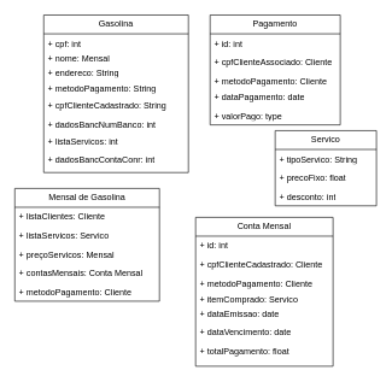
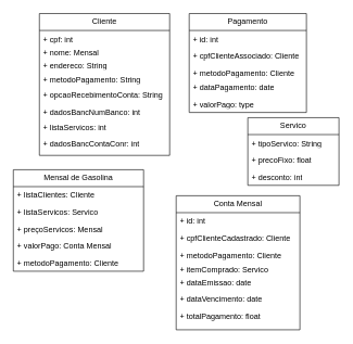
  <mxCell id="0" />
  <mxCell id="1" parent="0" />
  <mxCell id="2" value="Mensal de Gasolina" style="swimlane;fontStyle=0;childLayout=stackLayout;horizontal=1;startSize=26;fillColor=none;horizontalStack=0;resizeParent=1;resizeParentMax=0;resizeLast=0;collapsible=1;marginBottom=0;whiteSpace=wrap;html=1;" parent="1" vertex="1"><mxGeometry x="20" y="260" width="200" height="156" as="geometry" /></mxCell>
  <mxCell id="3" value="+ listaClientes: Cliente" style="text;strokeColor=none;fillColor=none;align=left;verticalAlign=top;spacingLeft=4;spacingRight=4;overflow=hidden;rotatable=0;points=[[0,0.5],[1,0.5]];portConstraint=eastwest;whiteSpace=wrap;html=1;" parent="2" vertex="1"><mxGeometry y="26" width="200" height="26" as="geometry" /></mxCell>
  <mxCell id="4" value="+ listaServicos: Servico" style="text;strokeColor=none;fillColor=none;align=left;verticalAlign=top;spacingLeft=4;spacingRight=4;overflow=hidden;rotatable=0;points=[[0,0.5],[1,0.5]];portConstraint=eastwest;whiteSpace=wrap;html=1;" parent="2" vertex="1"><mxGeometry y="52" width="200" height="26" as="geometry" /></mxCell>
  <mxCell id="5" value="+ preçoServicos: Mensal" style="text;strokeColor=none;fillColor=none;align=left;verticalAlign=top;spacingLeft=4;spacingRight=4;overflow=hidden;rotatable=0;points=[[0,0.5],[1,0.5]];portConstraint=eastwest;whiteSpace=wrap;html=1;" parent="2" vertex="1"><mxGeometry y="78" width="200" height="26" as="geometry" /></mxCell>
- <mxCell id="6" value="+ contasMensais: Conta Mensal" style="text;strokeColor=none;fillColor=none;align=left;verticalAlign=top;spacingLeft=4;spacingRight=4;overflow=hidden;rotatable=0;points=[[0,0.5],[1,0.5]];portConstraint=eastwest;whiteSpace=wrap;html=1;" parent="2" vertex="1"><mxGeometry y="104" width="200" height="26" as="geometry" /></mxCell>
+ <mxCell id="6" value="+ valorPago: Conta Mensal" style="text;strokeColor=none;fillColor=none;align=left;verticalAlign=top;spacingLeft=4;spacingRight=4;overflow=hidden;rotatable=0;points=[[0,0.5],[1,0.5]];portConstraint=eastwest;whiteSpace=wrap;html=1;" parent="2" vertex="1"><mxGeometry y="104" width="200" height="26" as="geometry" /></mxCell>
  <mxCell id="7" value="+ metodoPagamento: Cliente" style="text;strokeColor=none;fillColor=none;align=left;verticalAlign=top;spacingLeft=4;spacingRight=4;overflow=hidden;rotatable=0;points=[[0,0.5],[1,0.5]];portConstraint=eastwest;whiteSpace=wrap;html=1;" parent="2" vertex="1"><mxGeometry y="130" width="200" height="26" as="geometry" /></mxCell>
  <mxCell id="8" value="Servico" style="swimlane;fontStyle=0;childLayout=stackLayout;horizontal=1;startSize=26;fillColor=none;horizontalStack=0;resizeParent=1;resizeParentMax=0;resizeLast=0;collapsible=1;marginBottom=0;whiteSpace=wrap;html=1;" parent="1" vertex="1"><mxGeometry x="380" y="180" width="140" height="104" as="geometry"><mxRectangle x="400" y="200" width="80" height="30" as="alternateBounds" /></mxGeometry></mxCell>
  <mxCell id="9" value="+ tipoServico: String" style="text;strokeColor=none;fillColor=none;align=left;verticalAlign=top;spacingLeft=4;spacingRight=4;overflow=hidden;rotatable=0;points=[[0,0.5],[1,0.5]];portConstraint=eastwest;whiteSpace=wrap;html=1;" parent="8" vertex="1"><mxGeometry y="26" width="140" height="26" as="geometry" /></mxCell>
  <mxCell id="10" value="+ precoFixo: float" style="text;strokeColor=none;fillColor=none;align=left;verticalAlign=top;spacingLeft=4;spacingRight=4;overflow=hidden;rotatable=0;points=[[0,0.5],[1,0.5]];portConstraint=eastwest;whiteSpace=wrap;html=1;" parent="8" vertex="1"><mxGeometry y="52" width="140" height="26" as="geometry" /></mxCell>
  <mxCell id="11" value="+ desconto: int" style="text;strokeColor=none;fillColor=none;align=left;verticalAlign=top;spacingLeft=4;spacingRight=4;overflow=hidden;rotatable=0;points=[[0,0.5],[1,0.5]];portConstraint=eastwest;whiteSpace=wrap;html=1;" parent="8" vertex="1"><mxGeometry y="78" width="140" height="26" as="geometry" /></mxCell>
- <mxCell id="12" value="Gasolina" style="swimlane;fontStyle=0;childLayout=stackLayout;horizontal=1;startSize=26;fillColor=none;horizontalStack=0;resizeParent=1;resizeParentMax=0;resizeLast=0;collapsible=1;marginBottom=0;whiteSpace=wrap;html=1;" parent="1" vertex="1"><mxGeometry x="60" y="20" width="200" height="218" as="geometry" /></mxCell>
+ <mxCell id="12" value="Cliente" style="swimlane;fontStyle=0;childLayout=stackLayout;horizontal=1;startSize=26;fillColor=none;horizontalStack=0;resizeParent=1;resizeParentMax=0;resizeLast=0;collapsible=1;marginBottom=0;whiteSpace=wrap;html=1;" parent="1" vertex="1"><mxGeometry x="60" y="20" width="200" height="218" as="geometry" /></mxCell>
  <mxCell id="13" value="+ cpf: int" style="text;strokeColor=none;fillColor=none;align=left;verticalAlign=top;spacingLeft=4;spacingRight=4;overflow=hidden;rotatable=0;points=[[0,0.5],[1,0.5]];portConstraint=eastwest;whiteSpace=wrap;html=1;" parent="12" vertex="1"><mxGeometry y="26" width="200" height="20" as="geometry" /></mxCell>
  <mxCell id="14" value="+ nome: Mensal" style="text;strokeColor=none;fillColor=none;align=left;verticalAlign=top;spacingLeft=4;spacingRight=4;overflow=hidden;rotatable=0;points=[[0,0.5],[1,0.5]];portConstraint=eastwest;whiteSpace=wrap;html=1;" parent="12" vertex="1"><mxGeometry y="46" width="200" height="20" as="geometry" /></mxCell>
  <mxCell id="15" value="+ endereco: String" style="text;strokeColor=none;fillColor=none;align=left;verticalAlign=top;spacingLeft=4;spacingRight=4;overflow=hidden;rotatable=0;points=[[0,0.5],[1,0.5]];portConstraint=eastwest;whiteSpace=wrap;html=1;" parent="12" vertex="1"><mxGeometry y="66" width="200" height="22" as="geometry" /></mxCell>
  <mxCell id="16" value="+ metodoPagamento: String" style="text;strokeColor=none;fillColor=none;align=left;verticalAlign=top;spacingLeft=4;spacingRight=4;overflow=hidden;rotatable=0;points=[[0,0.5],[1,0.5]];portConstraint=eastwest;whiteSpace=wrap;html=1;" parent="12" vertex="1"><mxGeometry y="88" width="200" height="24" as="geometry" /></mxCell>
- <mxCell id="17" value="+ cpfClienteCadastrado: String" style="text;strokeColor=none;fillColor=none;align=left;verticalAlign=top;spacingLeft=4;spacingRight=4;overflow=hidden;rotatable=0;points=[[0,0.5],[1,0.5]];portConstraint=eastwest;whiteSpace=wrap;html=1;" parent="12" vertex="1"><mxGeometry y="112" width="200" height="26" as="geometry" /></mxCell>
+ <mxCell id="17" value="+ opcaoRecebimentoConta: String" style="text;strokeColor=none;fillColor=none;align=left;verticalAlign=top;spacingLeft=4;spacingRight=4;overflow=hidden;rotatable=0;points=[[0,0.5],[1,0.5]];portConstraint=eastwest;whiteSpace=wrap;html=1;" parent="12" vertex="1"><mxGeometry y="112" width="200" height="26" as="geometry" /></mxCell>
  <mxCell id="18" value="+ dadosBancNumBanco: int" style="text;strokeColor=none;fillColor=none;align=left;verticalAlign=top;spacingLeft=4;spacingRight=4;overflow=hidden;rotatable=0;points=[[0,0.5],[1,0.5]];portConstraint=eastwest;whiteSpace=wrap;html=1;" parent="12" vertex="1"><mxGeometry y="138" width="200" height="24" as="geometry" /></mxCell>
  <mxCell id="19" value="+ listaServicos: int" style="text;strokeColor=none;fillColor=none;align=left;verticalAlign=top;spacingLeft=4;spacingRight=4;overflow=hidden;rotatable=0;points=[[0,0.5],[1,0.5]];portConstraint=eastwest;whiteSpace=wrap;html=1;" parent="12" vertex="1"><mxGeometry y="162" width="200" height="24" as="geometry" /></mxCell>
  <mxCell id="20" value="+ dadosBancContaConr: int" style="text;strokeColor=none;fillColor=none;align=left;verticalAlign=top;spacingLeft=4;spacingRight=4;overflow=hidden;rotatable=0;points=[[0,0.5],[1,0.5]];portConstraint=eastwest;whiteSpace=wrap;html=1;" parent="12" vertex="1"><mxGeometry y="186" width="200" height="32" as="geometry" /></mxCell>
  <mxCell id="21" value="Conta Mensal" style="swimlane;fontStyle=0;childLayout=stackLayout;horizontal=1;startSize=26;fillColor=none;horizontalStack=0;resizeParent=1;resizeParentMax=0;resizeLast=0;collapsible=1;marginBottom=0;whiteSpace=wrap;html=1;" parent="1" vertex="1"><mxGeometry x="270" y="300" width="190" height="206" as="geometry" /></mxCell>
  <mxCell id="22" value="+ id: int" style="text;strokeColor=none;fillColor=none;align=left;verticalAlign=top;spacingLeft=4;spacingRight=4;overflow=hidden;rotatable=0;points=[[0,0.5],[1,0.5]];portConstraint=eastwest;whiteSpace=wrap;html=1;" parent="21" vertex="1"><mxGeometry y="26" width="190" height="26" as="geometry" /></mxCell>
  <mxCell id="23" value="+ cpfClienteCadastrado: Cliente" style="text;strokeColor=none;fillColor=none;align=left;verticalAlign=top;spacingLeft=4;spacingRight=4;overflow=hidden;rotatable=0;points=[[0,0.5],[1,0.5]];portConstraint=eastwest;whiteSpace=wrap;html=1;" parent="21" vertex="1"><mxGeometry y="52" width="190" height="26" as="geometry" /></mxCell>
  <mxCell id="24" value="+ metodoPagamento: Cliente" style="text;strokeColor=none;fillColor=none;align=left;verticalAlign=top;spacingLeft=4;spacingRight=4;overflow=hidden;rotatable=0;points=[[0,0.5],[1,0.5]];portConstraint=eastwest;whiteSpace=wrap;html=1;" parent="21" vertex="1"><mxGeometry y="78" width="190" height="22" as="geometry" /></mxCell>
  <mxCell id="25" value="+ itemComprado: Servico" style="text;strokeColor=none;fillColor=none;align=left;verticalAlign=top;spacingLeft=4;spacingRight=4;overflow=hidden;rotatable=0;points=[[0,0.5],[1,0.5]];portConstraint=eastwest;whiteSpace=wrap;html=1;" parent="21" vertex="1"><mxGeometry y="100" width="190" height="20" as="geometry" /></mxCell>
  <mxCell id="26" value="+ dataEmissao: date" style="text;strokeColor=none;fillColor=none;align=left;verticalAlign=top;spacingLeft=4;spacingRight=4;overflow=hidden;rotatable=0;points=[[0,0.5],[1,0.5]];portConstraint=eastwest;whiteSpace=wrap;html=1;" parent="21" vertex="1"><mxGeometry y="120" width="190" height="26" as="geometry" /></mxCell>
  <mxCell id="27" value="+ dataVencimento: date" style="text;strokeColor=none;fillColor=none;align=left;verticalAlign=top;spacingLeft=4;spacingRight=4;overflow=hidden;rotatable=0;points=[[0,0.5],[1,0.5]];portConstraint=eastwest;whiteSpace=wrap;html=1;" parent="21" vertex="1"><mxGeometry y="146" width="190" height="26" as="geometry" /></mxCell>
  <mxCell id="28" value="+ totalPagamento: float" style="text;strokeColor=none;fillColor=none;align=left;verticalAlign=top;spacingLeft=4;spacingRight=4;overflow=hidden;rotatable=0;points=[[0,0.5],[1,0.5]];portConstraint=eastwest;whiteSpace=wrap;html=1;" parent="21" vertex="1"><mxGeometry y="172" width="190" height="34" as="geometry" /></mxCell>
  <mxCell id="29" value="Pagamento" style="swimlane;fontStyle=0;childLayout=stackLayout;horizontal=1;startSize=26;fillColor=none;horizontalStack=0;resizeParent=1;resizeParentMax=0;resizeLast=0;collapsible=1;marginBottom=0;whiteSpace=wrap;html=1;" parent="1" vertex="1"><mxGeometry x="290" y="20" width="180" height="152" as="geometry" /></mxCell>
  <mxCell id="30" value="+ id: int" style="text;strokeColor=none;fillColor=none;align=left;verticalAlign=top;spacingLeft=4;spacingRight=4;overflow=hidden;rotatable=0;points=[[0,0.5],[1,0.5]];portConstraint=eastwest;whiteSpace=wrap;html=1;" parent="29" vertex="1"><mxGeometry y="26" width="180" height="26" as="geometry" /></mxCell>
  <mxCell id="31" value="+ cpfClienteAssociado: Cliente" style="text;strokeColor=none;fillColor=none;align=left;verticalAlign=top;spacingLeft=4;spacingRight=4;overflow=hidden;rotatable=0;points=[[0,0.5],[1,0.5]];portConstraint=eastwest;whiteSpace=wrap;html=1;" parent="29" vertex="1"><mxGeometry y="52" width="180" height="26" as="geometry" /></mxCell>
  <mxCell id="32" value="+ metodoPagamento: Cliente" style="text;strokeColor=none;fillColor=none;align=left;verticalAlign=top;spacingLeft=4;spacingRight=4;overflow=hidden;rotatable=0;points=[[0,0.5],[1,0.5]];portConstraint=eastwest;whiteSpace=wrap;html=1;" parent="29" vertex="1"><mxGeometry y="78" width="180" height="22" as="geometry" /></mxCell>
  <mxCell id="33" value="+ dataPagamento: date" style="text;strokeColor=none;fillColor=none;align=left;verticalAlign=top;spacingLeft=4;spacingRight=4;overflow=hidden;rotatable=0;points=[[0,0.5],[1,0.5]];portConstraint=eastwest;whiteSpace=wrap;html=1;" parent="29" vertex="1"><mxGeometry y="100" width="180" height="26" as="geometry" /></mxCell>
  <mxCell id="34" value="+ valorPago: type" style="text;strokeColor=none;fillColor=none;align=left;verticalAlign=top;spacingLeft=4;spacingRight=4;overflow=hidden;rotatable=0;points=[[0,0.5],[1,0.5]];portConstraint=eastwest;whiteSpace=wrap;html=1;" parent="29" vertex="1"><mxGeometry y="126" width="180" height="26" as="geometry" /></mxCell>
